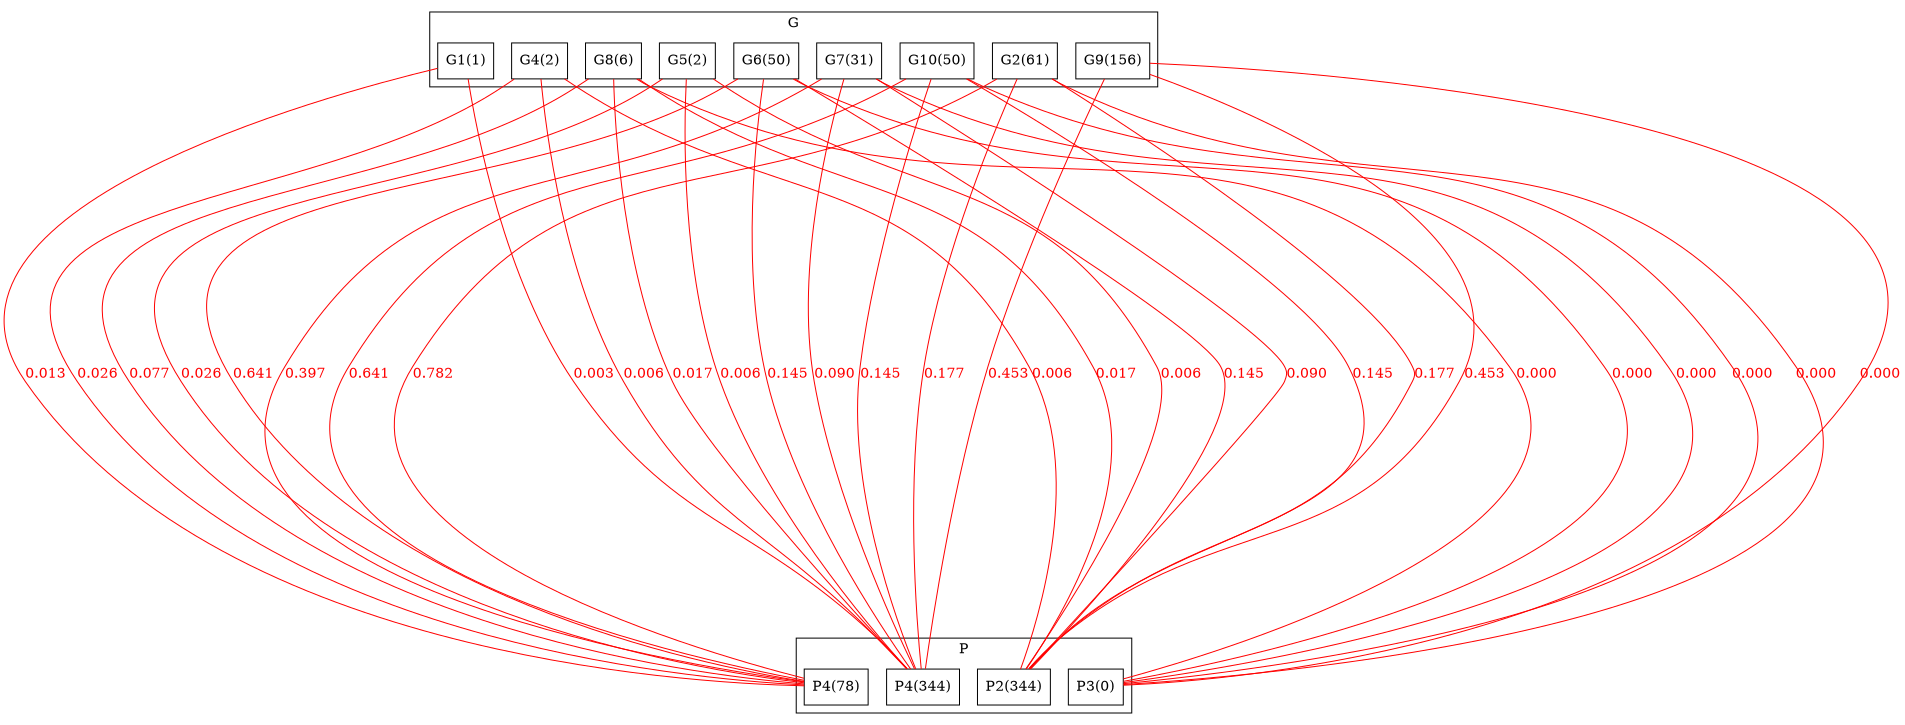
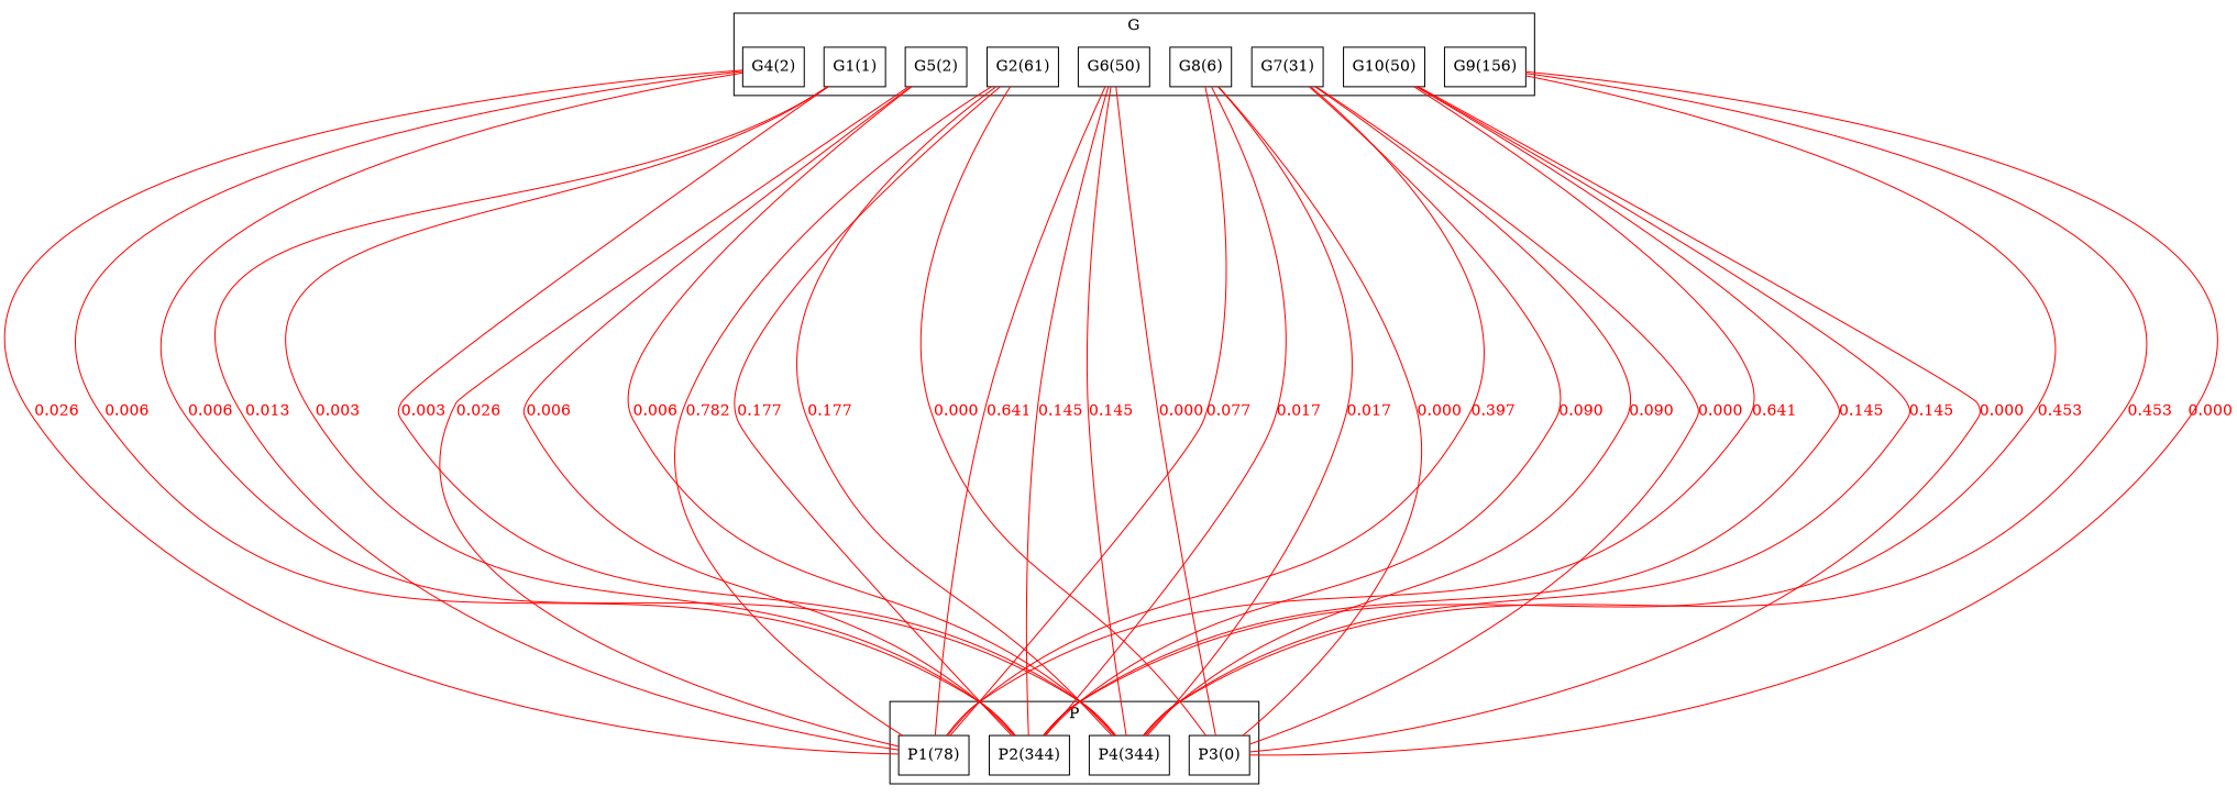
  strict graph {
    concentrate=true
    rankdir=TB
    ranksep="8 equally"
    splines=true
    node [shape=rectangle]
    edge [color=red fontcolor=red]
    n1 [label="G1(1)"]
    n2 [label="G2(61)"]
    n3 [label="G4(2)"]
    n4 [label="G5(2)"]
    n5 [label="G6(50)"]
    n6 [label="G7(31)"]
    n7 [label="G8(6)"]
    n8 [label="G9(156)"]
    n9 [label="G10(50)"]
-   n10 [label="P4(78)"]
+   n10 [label="P1(78)"]
    n11 [label="P2(344)"]
    n12 [label="P3(0)"]
    n13 [label="P4(344)"]
    subgraph cluster_1 {
      color=black
      label=G
      rank=same
      n1
      n2
      n3
      n4
      n5
      n6
      n7
      n8
      n9
    }
    subgraph cluster_2 {
      color=black
      label=P
      rank=same
      n10
      n11
      n12
      n13
    }
    n1 -- n10 [label=0.013]
+   n1 -- n11 [label=0.003]
    n1 -- n13 [label=0.003]
    n2 -- n10 [label=0.782]
    n2 -- n11 [label=0.177]
    n2 -- n12 [label=0.000]
    n2 -- n13 [label=0.177]
    n3 -- n10 [label=0.026]
    n3 -- n11 [label=0.006]
    n3 -- n13 [label=0.006]
    n4 -- n10 [label=0.026]
    n4 -- n11 [label=0.006]
    n4 -- n13 [label=0.006]
    n5 -- n10 [label=0.641]
    n5 -- n11 [label=0.145]
    n5 -- n12 [label=0.000]
    n5 -- n13 [label=0.145]
    n6 -- n10 [label=0.397]
    n6 -- n11 [label=0.090]
    n6 -- n12 [label=0.000]
    n6 -- n13 [label=0.090]
    n7 -- n10 [label=0.077]
    n7 -- n11 [label=0.017]
    n7 -- n12 [label=0.000]
    n7 -- n13 [label=0.017]
    n8 -- n11 [label=0.453]
    n8 -- n12 [label=0.000]
    n8 -- n13 [label=0.453]
    n9 -- n10 [label=0.641]
    n9 -- n11 [label=0.145]
    n9 -- n12 [label=0.000]
    n9 -- n13 [label=0.145]
  }
